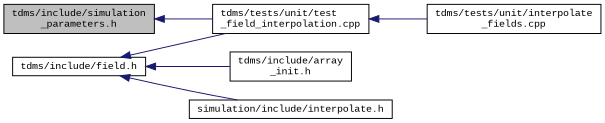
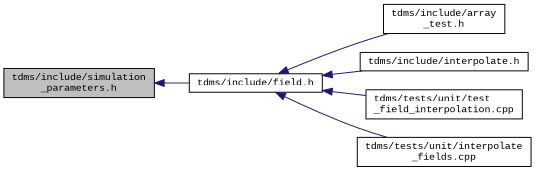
  digraph {
    fontname="Liberation Mono"
    rankdir=LR
    node [color=black fillcolor=white fontname="Liberation Mono" fontsize=10 shape=record style=filled]
    edge [color=midnightblue dir=back fontname="Liberation Mono" fontsize=10 labelfontname=Helvetica labelfontsize=10 style=solid]
    n1 [fillcolor=grey75 fontcolor=black height=0.2 label="tdms/include/simulation\l_parameters.h" width=0.4]
    n2 [height=0.2 label="tdms/include/field.h" width=0.4]
-   n3 [height=0.2 label="tdms/include/array\l_init.h" width=0.4]
-   n4 [height=0.2 label="simulation/include/interpolate.h" width=0.4]
+   n3 [height=0.2 label="tdms/include/array\l_test.h" width=0.4]
+   n4 [height=0.2 label="tdms/include/interpolate.h" width=0.4]
    n5 [height=0.2 label="tdms/tests/unit/test\l_field_interpolation.cpp" width=0.4]
    n6 [height=0.2 label="tdms/tests/unit/interpolate\l_fields.cpp" width=0.4]
-   n1 -> n5
+   n1 -> n2
    n2 -> n3
    n2 -> n4
    n2 -> n5
-   n5 -> n6
+   n2 -> n6
  }
